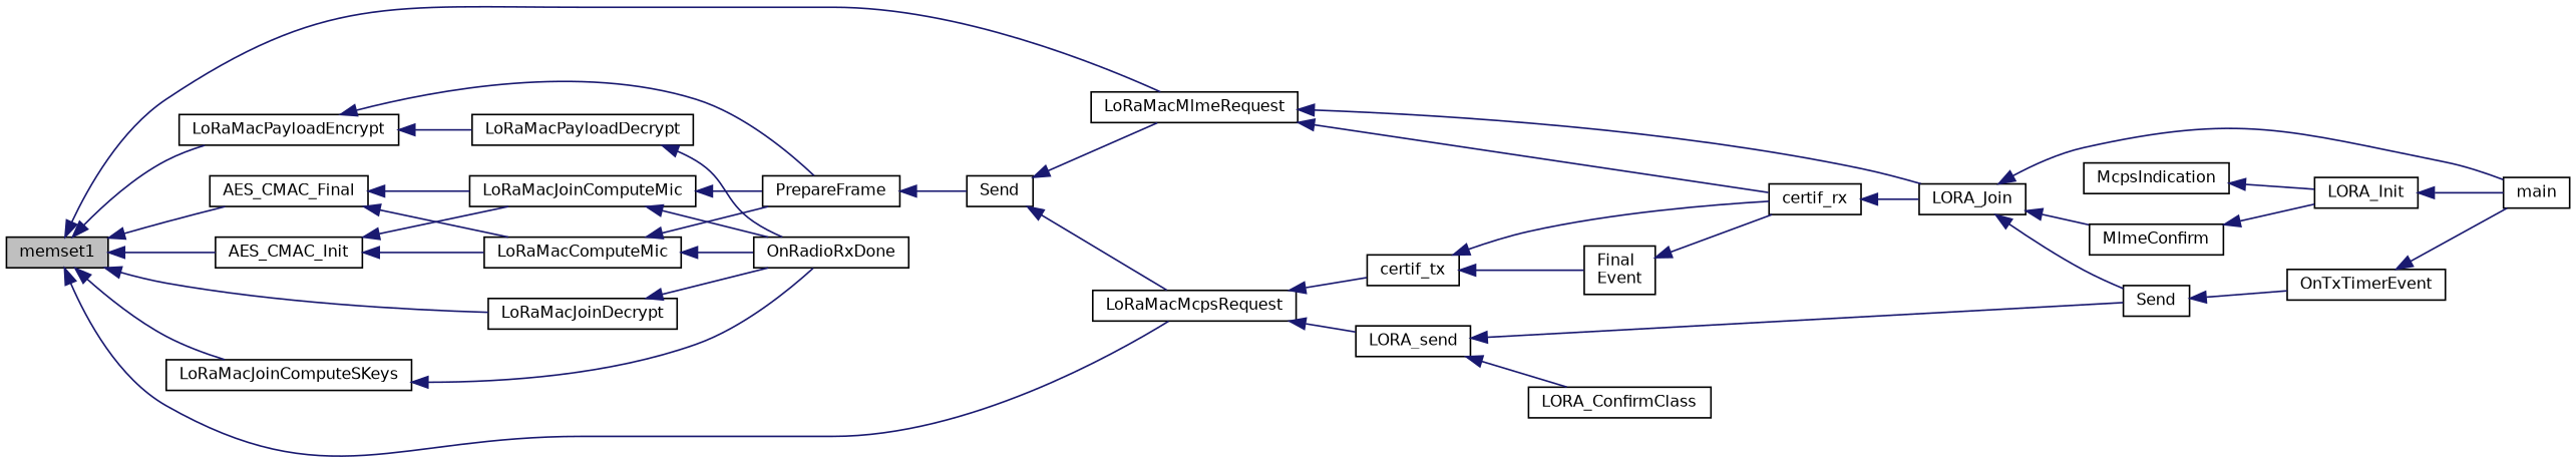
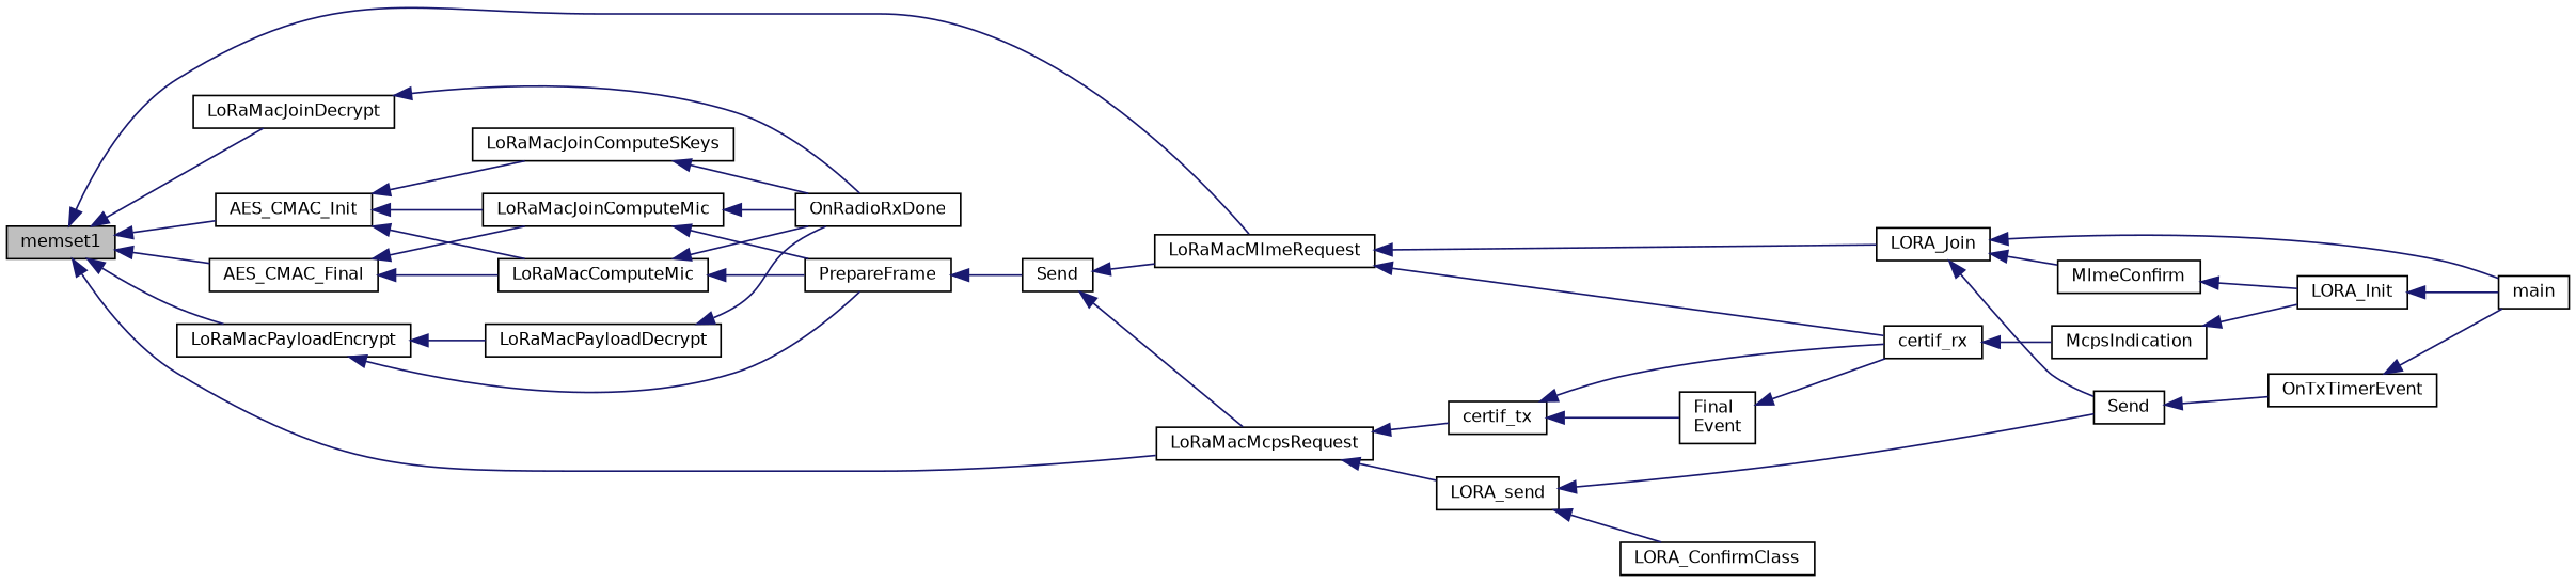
  digraph {
    rankdir=LR
    node [color=black fillcolor=white fontname=Helvetica fontsize=10 shape=record style=filled]
    edge [color=midnightblue dir=back fontname=Helvetica fontsize=10 labelfontname=Helvetica labelfontsize=10 style=solid]
    n1 [fillcolor=grey75 fontcolor=black height=0.2 label=memset1 width=0.4]
    n2 [height=0.2 label=AES_CMAC_Init width=0.4]
    n3 [height=0.2 label=LoRaMacMlmeRequest width=0.4]
    n4 [height=0.2 label=LoRaMacMcpsRequest width=0.4]
    n5 [height=0.2 label=AES_CMAC_Final width=0.4]
    n6 [height=0.2 label=LoRaMacPayloadEncrypt width=0.4]
    n7 [height=0.2 label=LoRaMacJoinDecrypt width=0.4]
    n8 [height=0.2 label=LoRaMacJoinComputeSKeys width=0.4]
    n9 [height=0.2 label=LoRaMacComputeMic width=0.4]
    n10 [height=0.2 label=LoRaMacJoinComputeMic width=0.4]
    n11 [height=0.2 label=certif_rx width=0.4]
    n12 [height=0.2 label=LORA_Join width=0.4]
    n13 [height=0.2 label=certif_tx width=0.4]
    n14 [height=0.2 label=LORA_send width=0.4]
    n15 [height=0.2 label=PrepareFrame width=0.4]
    n16 [height=0.2 label=LoRaMacPayloadDecrypt width=0.4]
    n17 [height=0.2 label=OnRadioRxDone width=0.4]
    n18 [height=0.2 label=Send width=0.4]
    n19 [height=0.2 label=LORA_Init width=0.4]
    n20 [height=0.2 label=main width=0.4]
    n21 [height=0.2 label=McpsIndication width=0.4]
    n22 [height=0.2 label=MlmeConfirm width=0.4]
    n23 [height=0.2 label=Send width=0.4]
    n24 [height=0.2 label=OnTxTimerEvent width=0.4]
    n25 [height=0.2 label="Final\lEvent" width=0.4]
    n26 [height=0.2 label=LORA_ConfirmClass width=0.4]
    n1 -> n2
    n1 -> n3
    n1 -> n4
    n1 -> n5
    n1 -> n6
    n1 -> n7
-   n1 -> n8
+   n2 -> n8
    n2 -> n9
    n2 -> n10
    n3 -> n11
    n3 -> n12
    n4 -> n13
    n4 -> n14
    n5 -> n9
    n5 -> n10
    n6 -> n15
    n6 -> n16
    n7 -> n17
    n8 -> n17
    n9 -> n15
    n9 -> n17
    n10 -> n15
    n10 -> n17
-   n11 -> n12
+   n11 -> n21
    n12 -> n20
    n12 -> n22
    n12 -> n23
    n13 -> n11
    n13 -> n25
    n14 -> n23
    n14 -> n26
    n15 -> n18
    n16 -> n17
    n18 -> n3
    n18 -> n4
    n19 -> n20
    n21 -> n19
    n22 -> n19
    n23 -> n24
    n24 -> n20
    n25 -> n11
  }
